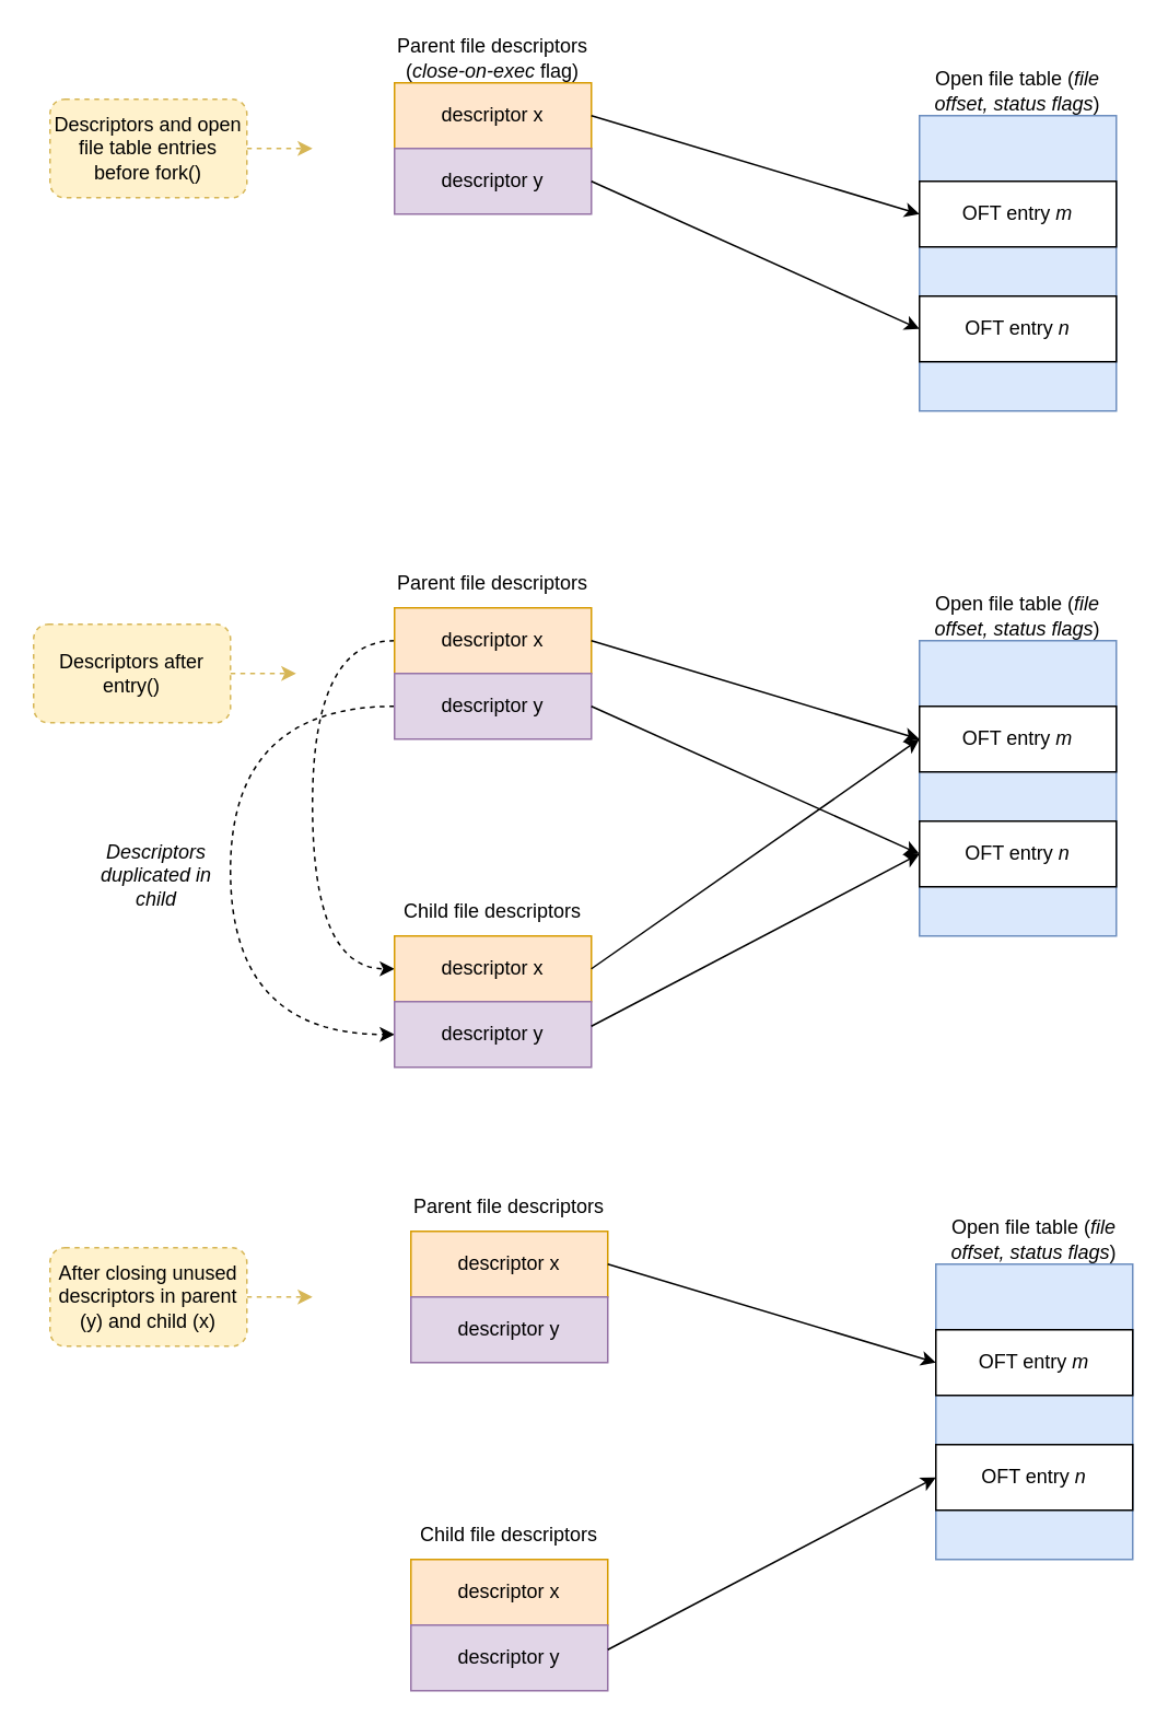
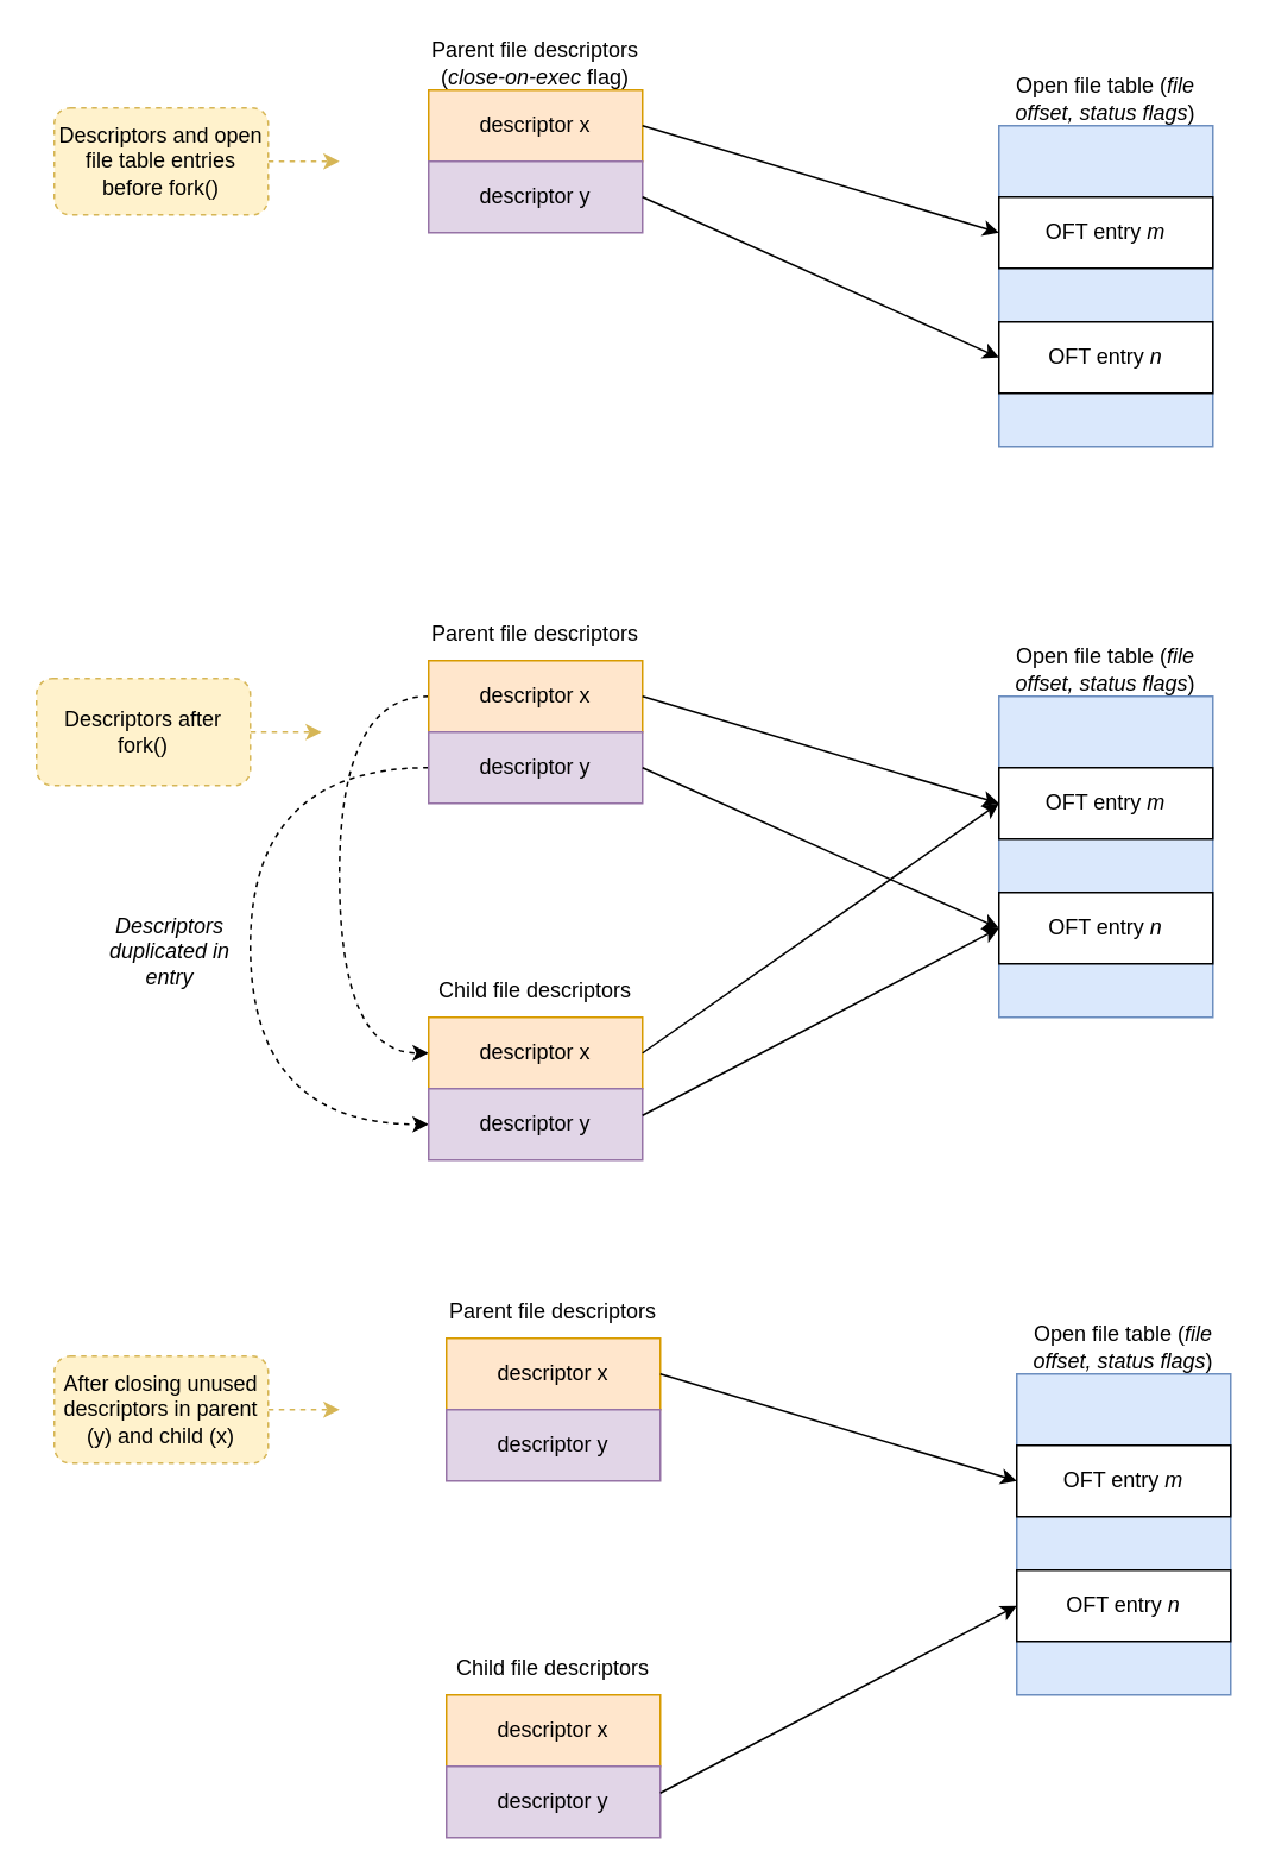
  <mxCell id="0" />
  <mxCell id="1" parent="0" />
  <mxCell id="2" value="descriptor x" style="rounded=0;whiteSpace=wrap;html=1;fillColor=#ffe6cc;strokeColor=#d79b00;" vertex="1" parent="1"><mxGeometry x="240" y="50" width="120" height="40" as="geometry" /></mxCell>
  <mxCell id="3" value="descriptor y" style="rounded=0;whiteSpace=wrap;html=1;fillColor=#e1d5e7;strokeColor=#9673a6;" vertex="1" parent="1"><mxGeometry x="240" y="90" width="120" height="40" as="geometry" /></mxCell>
  <mxCell id="4" value="" style="rounded=0;whiteSpace=wrap;html=1;fillColor=#dae8fc;strokeColor=#6c8ebf;" vertex="1" parent="1"><mxGeometry x="560" y="70" width="120" height="180" as="geometry" /></mxCell>
  <mxCell id="5" value="OFT entry &lt;i&gt;m&lt;/i&gt;" style="rounded=0;whiteSpace=wrap;html=1;" vertex="1" parent="1"><mxGeometry x="560" y="110" width="120" height="40" as="geometry" /></mxCell>
  <mxCell id="6" value="OFT entry &lt;i&gt;n&lt;/i&gt;" style="rounded=0;whiteSpace=wrap;html=1;" vertex="1" parent="1"><mxGeometry x="560" y="180" width="120" height="40" as="geometry" /></mxCell>
  <mxCell id="7" value="" style="endArrow=classic;html=1;rounded=0;exitX=1;exitY=0.5;exitDx=0;exitDy=0;entryX=0;entryY=0.5;entryDx=0;entryDy=0;" edge="1" parent="1" source="2" target="5"><mxGeometry width="50" height="50" relative="1" as="geometry"><mxPoint x="400" y="390" as="sourcePoint" /><mxPoint x="450" y="340" as="targetPoint" /></mxGeometry></mxCell>
  <mxCell id="8" value="" style="endArrow=classic;html=1;rounded=0;exitX=1;exitY=0.5;exitDx=0;exitDy=0;entryX=0;entryY=0.5;entryDx=0;entryDy=0;" edge="1" parent="1" source="3" target="6"><mxGeometry width="50" height="50" relative="1" as="geometry"><mxPoint x="400" y="390" as="sourcePoint" /><mxPoint x="450" y="340" as="targetPoint" /></mxGeometry></mxCell>
  <mxCell id="9" value="Parent file descriptors (&lt;i&gt;close-on-exec &lt;/i&gt;flag)" style="text;html=1;align=center;verticalAlign=middle;whiteSpace=wrap;rounded=0;" vertex="1" parent="1"><mxGeometry x="240" y="20" width="120" height="30" as="geometry" /></mxCell>
  <mxCell id="10" value="Open file table (&lt;i&gt;file offset, status flags&lt;/i&gt;)" style="text;html=1;align=center;verticalAlign=middle;whiteSpace=wrap;rounded=0;" vertex="1" parent="1"><mxGeometry x="560" y="40" width="120" height="30" as="geometry" /></mxCell>
  <mxCell id="11" style="edgeStyle=orthogonalEdgeStyle;rounded=0;orthogonalLoop=1;jettySize=auto;html=1;exitX=0;exitY=0.5;exitDx=0;exitDy=0;entryX=0;entryY=0.5;entryDx=0;entryDy=0;curved=1;dashed=1;" edge="1" parent="1" source="12" target="22"><mxGeometry relative="1" as="geometry"><Array as="points"><mxPoint x="190" y="390" /><mxPoint x="190" y="590" /></Array></mxGeometry></mxCell>
  <mxCell id="12" value="descriptor x" style="rounded=0;whiteSpace=wrap;html=1;fillColor=#ffe6cc;strokeColor=#d79b00;" vertex="1" parent="1"><mxGeometry x="240" y="370" width="120" height="40" as="geometry" /></mxCell>
  <mxCell id="13" style="edgeStyle=orthogonalEdgeStyle;rounded=0;orthogonalLoop=1;jettySize=auto;html=1;exitX=0;exitY=0.5;exitDx=0;exitDy=0;entryX=0;entryY=0.5;entryDx=0;entryDy=0;curved=1;dashed=1;" edge="1" parent="1" source="14" target="23"><mxGeometry relative="1" as="geometry"><Array as="points"><mxPoint x="140" y="430" /><mxPoint x="140" y="630" /></Array></mxGeometry></mxCell>
  <mxCell id="14" value="descriptor y" style="rounded=0;whiteSpace=wrap;html=1;fillColor=#e1d5e7;strokeColor=#9673a6;" vertex="1" parent="1"><mxGeometry x="240" y="410" width="120" height="40" as="geometry" /></mxCell>
  <mxCell id="15" value="" style="rounded=0;whiteSpace=wrap;html=1;fillColor=#dae8fc;strokeColor=#6c8ebf;" vertex="1" parent="1"><mxGeometry x="560" y="390" width="120" height="180" as="geometry" /></mxCell>
  <mxCell id="16" value="OFT entry &lt;i&gt;m&lt;/i&gt;" style="rounded=0;whiteSpace=wrap;html=1;" vertex="1" parent="1"><mxGeometry x="560" y="430" width="120" height="40" as="geometry" /></mxCell>
  <mxCell id="17" value="OFT entry &lt;i&gt;n&lt;/i&gt;" style="rounded=0;whiteSpace=wrap;html=1;" vertex="1" parent="1"><mxGeometry x="560" y="500" width="120" height="40" as="geometry" /></mxCell>
  <mxCell id="18" value="" style="endArrow=classic;html=1;rounded=0;exitX=1;exitY=0.5;exitDx=0;exitDy=0;entryX=0;entryY=0.5;entryDx=0;entryDy=0;" edge="1" parent="1" source="12" target="16"><mxGeometry width="50" height="50" relative="1" as="geometry"><mxPoint x="400" y="710" as="sourcePoint" /><mxPoint x="450" y="660" as="targetPoint" /></mxGeometry></mxCell>
  <mxCell id="19" value="" style="endArrow=classic;html=1;rounded=0;exitX=1;exitY=0.5;exitDx=0;exitDy=0;entryX=0;entryY=0.5;entryDx=0;entryDy=0;" edge="1" parent="1" source="14" target="17"><mxGeometry width="50" height="50" relative="1" as="geometry"><mxPoint x="400" y="710" as="sourcePoint" /><mxPoint x="450" y="660" as="targetPoint" /></mxGeometry></mxCell>
  <mxCell id="20" value="Parent file descriptors" style="text;html=1;align=center;verticalAlign=middle;whiteSpace=wrap;rounded=0;" vertex="1" parent="1"><mxGeometry x="240" y="340" width="120" height="30" as="geometry" /></mxCell>
  <mxCell id="21" value="Open file table (&lt;i&gt;file offset, status flags&lt;/i&gt;)" style="text;html=1;align=center;verticalAlign=middle;whiteSpace=wrap;rounded=0;" vertex="1" parent="1"><mxGeometry x="560" y="360" width="120" height="30" as="geometry" /></mxCell>
  <mxCell id="22" value="descriptor x" style="rounded=0;whiteSpace=wrap;html=1;fillColor=#ffe6cc;strokeColor=#d79b00;" vertex="1" parent="1"><mxGeometry x="240" y="570" width="120" height="40" as="geometry" /></mxCell>
  <mxCell id="23" value="descriptor y" style="rounded=0;whiteSpace=wrap;html=1;fillColor=#e1d5e7;strokeColor=#9673a6;" vertex="1" parent="1"><mxGeometry x="240" y="610" width="120" height="40" as="geometry" /></mxCell>
  <mxCell id="24" value="Child file descriptors" style="text;html=1;align=center;verticalAlign=middle;whiteSpace=wrap;rounded=0;" vertex="1" parent="1"><mxGeometry x="240" y="540" width="120" height="30" as="geometry" /></mxCell>
  <mxCell id="25" value="" style="endArrow=classic;html=1;rounded=0;exitX=1;exitY=0.5;exitDx=0;exitDy=0;" edge="1" parent="1" source="22"><mxGeometry width="50" height="50" relative="1" as="geometry"><mxPoint x="400" y="480" as="sourcePoint" /><mxPoint x="560" y="450" as="targetPoint" /></mxGeometry></mxCell>
  <mxCell id="26" value="" style="endArrow=classic;html=1;rounded=0;exitX=1;exitY=0.5;exitDx=0;exitDy=0;entryX=0;entryY=0.5;entryDx=0;entryDy=0;" edge="1" parent="1" target="17"><mxGeometry width="50" height="50" relative="1" as="geometry"><mxPoint x="360" y="625" as="sourcePoint" /><mxPoint x="560" y="485" as="targetPoint" /></mxGeometry></mxCell>
  <mxCell id="27" style="edgeStyle=orthogonalEdgeStyle;rounded=0;orthogonalLoop=1;jettySize=auto;html=1;exitX=1;exitY=0.5;exitDx=0;exitDy=0;fillColor=#fff2cc;strokeColor=#d6b656;dashed=1;" edge="1" parent="1" source="28"><mxGeometry relative="1" as="geometry"><mxPoint x="190" y="90" as="targetPoint" /></mxGeometry></mxCell>
  <mxCell id="28" value="Descriptors and open file table entries before fork()" style="rounded=1;whiteSpace=wrap;html=1;fillColor=#fff2cc;strokeColor=#d6b656;dashed=1;" vertex="1" parent="1"><mxGeometry x="30" y="60" width="120" height="60" as="geometry" /></mxCell>
  <mxCell id="29" style="edgeStyle=orthogonalEdgeStyle;rounded=0;orthogonalLoop=1;jettySize=auto;html=1;exitX=1;exitY=0.5;exitDx=0;exitDy=0;fillColor=#fff2cc;strokeColor=#d6b656;dashed=1;" edge="1" parent="1" source="30"><mxGeometry relative="1" as="geometry"><mxPoint x="180" y="410" as="targetPoint" /></mxGeometry></mxCell>
- <mxCell id="30" value="Descriptors after entry()" style="rounded=1;whiteSpace=wrap;html=1;fillColor=#fff2cc;strokeColor=#d6b656;dashed=1;" vertex="1" parent="1"><mxGeometry x="20" y="380" width="120" height="60" as="geometry" /></mxCell>
- <mxCell id="31" value="&lt;i&gt;Descriptors duplicated in child&lt;/i&gt;" style="text;html=1;align=center;verticalAlign=middle;whiteSpace=wrap;rounded=0;" vertex="1" parent="1"><mxGeometry x="60" y="510" width="70" height="45" as="geometry" /></mxCell>
+ <mxCell id="30" value="Descriptors after fork()" style="rounded=1;whiteSpace=wrap;html=1;fillColor=#fff2cc;strokeColor=#d6b656;dashed=1;" vertex="1" parent="1"><mxGeometry x="20" y="380" width="120" height="60" as="geometry" /></mxCell>
+ <mxCell id="31" value="&lt;i&gt;Descriptors duplicated in entry&lt;/i&gt;" style="text;html=1;align=center;verticalAlign=middle;whiteSpace=wrap;rounded=0;" vertex="1" parent="1"><mxGeometry x="60" y="510" width="70" height="45" as="geometry" /></mxCell>
  <mxCell id="32" value="descriptor x" style="rounded=0;whiteSpace=wrap;html=1;fillColor=#ffe6cc;strokeColor=#d79b00;" vertex="1" parent="1"><mxGeometry x="250" y="750" width="120" height="40" as="geometry" /></mxCell>
  <mxCell id="33" value="descriptor y" style="rounded=0;whiteSpace=wrap;html=1;fillColor=#e1d5e7;strokeColor=#9673a6;" vertex="1" parent="1"><mxGeometry x="250" y="790" width="120" height="40" as="geometry" /></mxCell>
  <mxCell id="34" value="" style="rounded=0;whiteSpace=wrap;html=1;fillColor=#dae8fc;strokeColor=#6c8ebf;" vertex="1" parent="1"><mxGeometry x="570" y="770" width="120" height="180" as="geometry" /></mxCell>
  <mxCell id="35" value="OFT entry &lt;i&gt;m&lt;/i&gt;" style="rounded=0;whiteSpace=wrap;html=1;" vertex="1" parent="1"><mxGeometry x="570" y="810" width="120" height="40" as="geometry" /></mxCell>
  <mxCell id="36" value="OFT entry &lt;i&gt;n&lt;/i&gt;" style="rounded=0;whiteSpace=wrap;html=1;" vertex="1" parent="1"><mxGeometry x="570" y="880" width="120" height="40" as="geometry" /></mxCell>
  <mxCell id="37" value="" style="endArrow=classic;html=1;rounded=0;exitX=1;exitY=0.5;exitDx=0;exitDy=0;entryX=0;entryY=0.5;entryDx=0;entryDy=0;" edge="1" parent="1" source="32" target="35"><mxGeometry width="50" height="50" relative="1" as="geometry"><mxPoint x="410" y="1090" as="sourcePoint" /><mxPoint x="460" y="1040" as="targetPoint" /></mxGeometry></mxCell>
  <mxCell id="38" value="Parent file descriptors" style="text;html=1;align=center;verticalAlign=middle;whiteSpace=wrap;rounded=0;" vertex="1" parent="1"><mxGeometry x="250" y="720" width="120" height="30" as="geometry" /></mxCell>
  <mxCell id="39" value="Open file table (&lt;i&gt;file offset, status flags&lt;/i&gt;)" style="text;html=1;align=center;verticalAlign=middle;whiteSpace=wrap;rounded=0;" vertex="1" parent="1"><mxGeometry x="570" y="740" width="120" height="30" as="geometry" /></mxCell>
  <mxCell id="40" value="descriptor x" style="rounded=0;whiteSpace=wrap;html=1;fillColor=#ffe6cc;strokeColor=#d79b00;" vertex="1" parent="1"><mxGeometry x="250" y="950" width="120" height="40" as="geometry" /></mxCell>
  <mxCell id="41" value="descriptor y" style="rounded=0;whiteSpace=wrap;html=1;fillColor=#e1d5e7;strokeColor=#9673a6;" vertex="1" parent="1"><mxGeometry x="250" y="990" width="120" height="40" as="geometry" /></mxCell>
  <mxCell id="42" value="Child file descriptors" style="text;html=1;align=center;verticalAlign=middle;whiteSpace=wrap;rounded=0;" vertex="1" parent="1"><mxGeometry x="250" y="920" width="120" height="30" as="geometry" /></mxCell>
  <mxCell id="43" value="" style="endArrow=classic;html=1;rounded=0;exitX=1;exitY=0.5;exitDx=0;exitDy=0;entryX=0;entryY=0.5;entryDx=0;entryDy=0;" edge="1" parent="1" target="36"><mxGeometry width="50" height="50" relative="1" as="geometry"><mxPoint x="370" y="1005" as="sourcePoint" /><mxPoint x="570" y="865" as="targetPoint" /></mxGeometry></mxCell>
  <mxCell id="44" style="edgeStyle=orthogonalEdgeStyle;rounded=0;orthogonalLoop=1;jettySize=auto;html=1;exitX=1;exitY=0.5;exitDx=0;exitDy=0;fillColor=#fff2cc;strokeColor=#d6b656;dashed=1;" edge="1" parent="1" source="45"><mxGeometry relative="1" as="geometry"><mxPoint x="190" y="790" as="targetPoint" /></mxGeometry></mxCell>
  <mxCell id="45" value="After closing unused descriptors in parent (y) and child (x)" style="rounded=1;whiteSpace=wrap;html=1;fillColor=#fff2cc;strokeColor=#d6b656;dashed=1;" vertex="1" parent="1"><mxGeometry x="30" y="760" width="120" height="60" as="geometry" /></mxCell>
